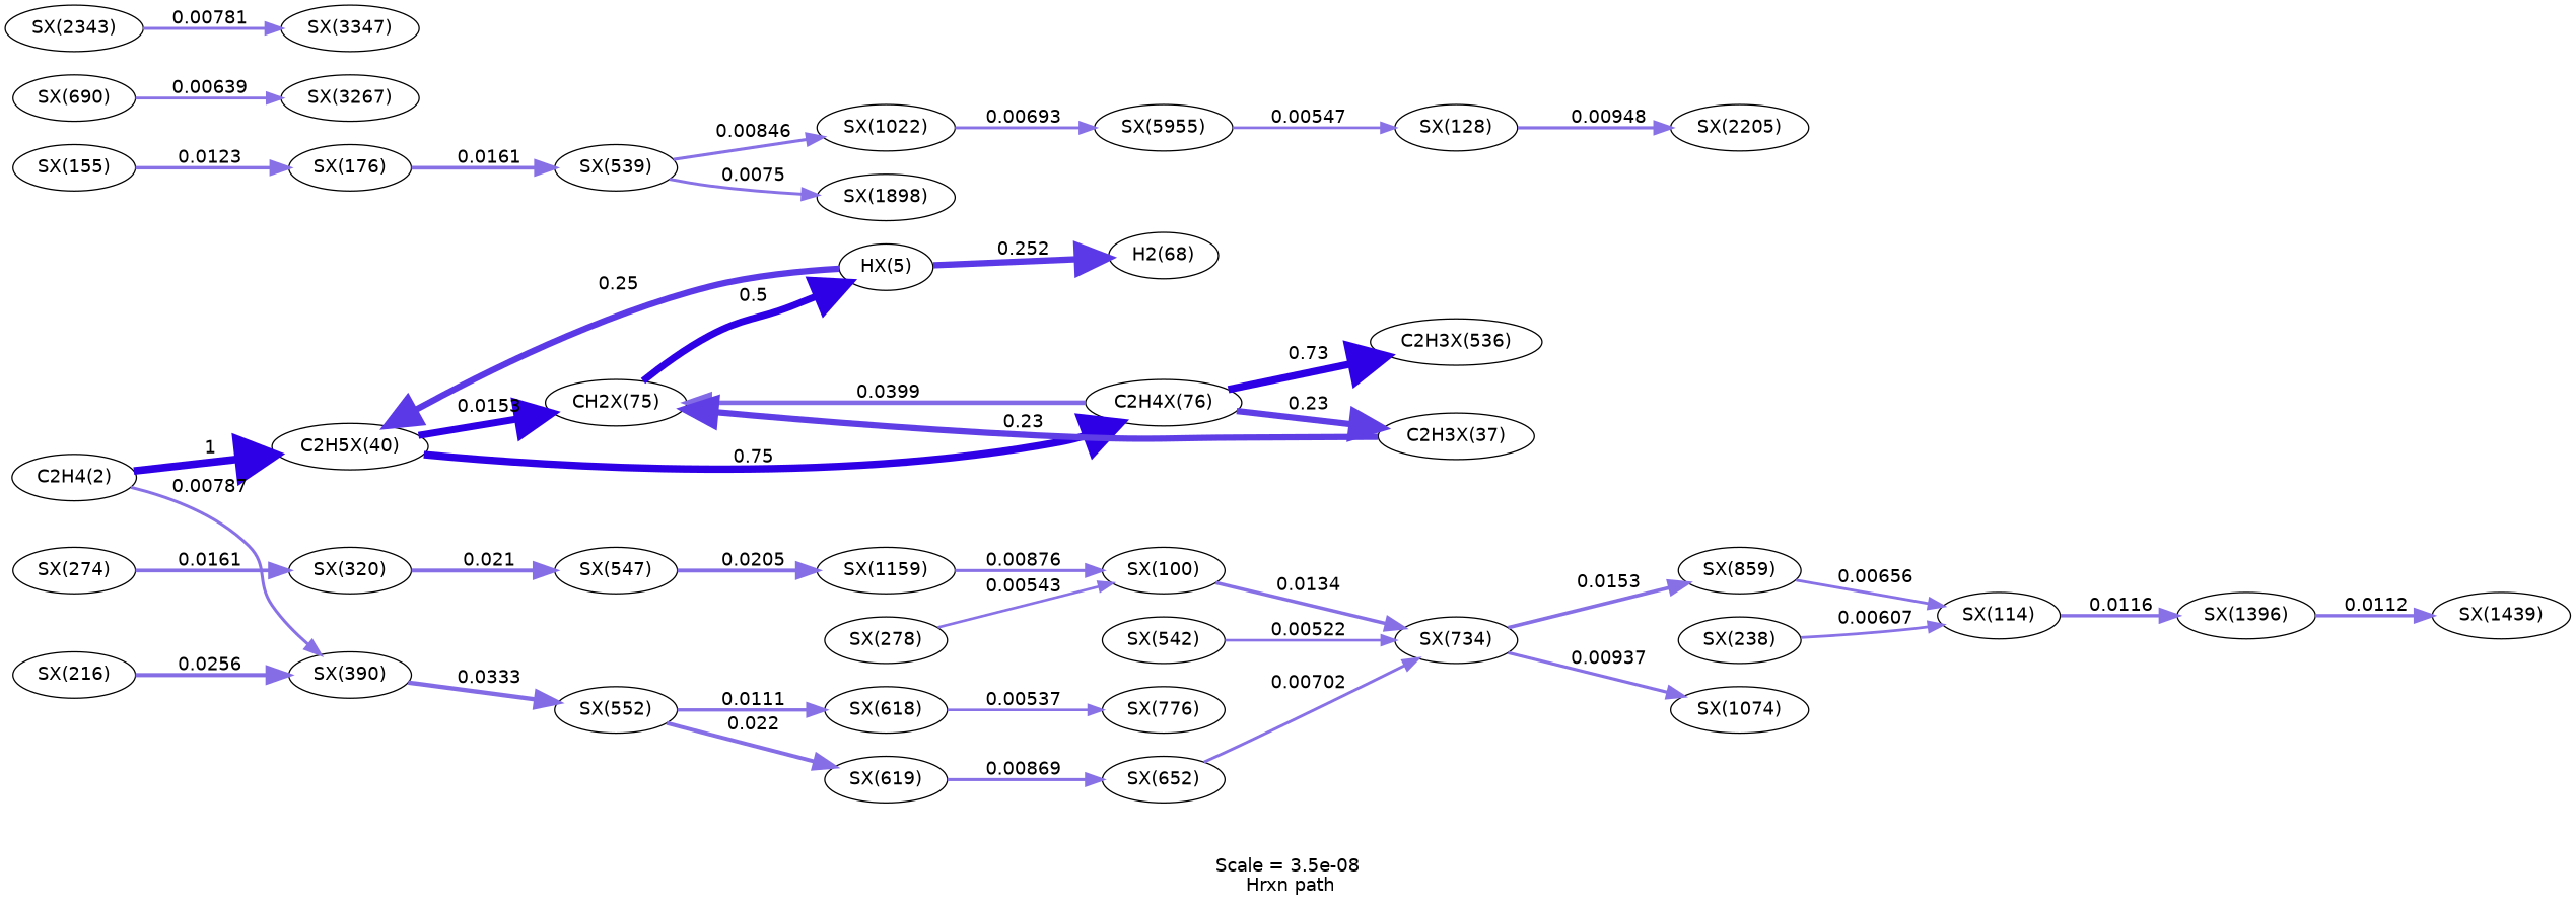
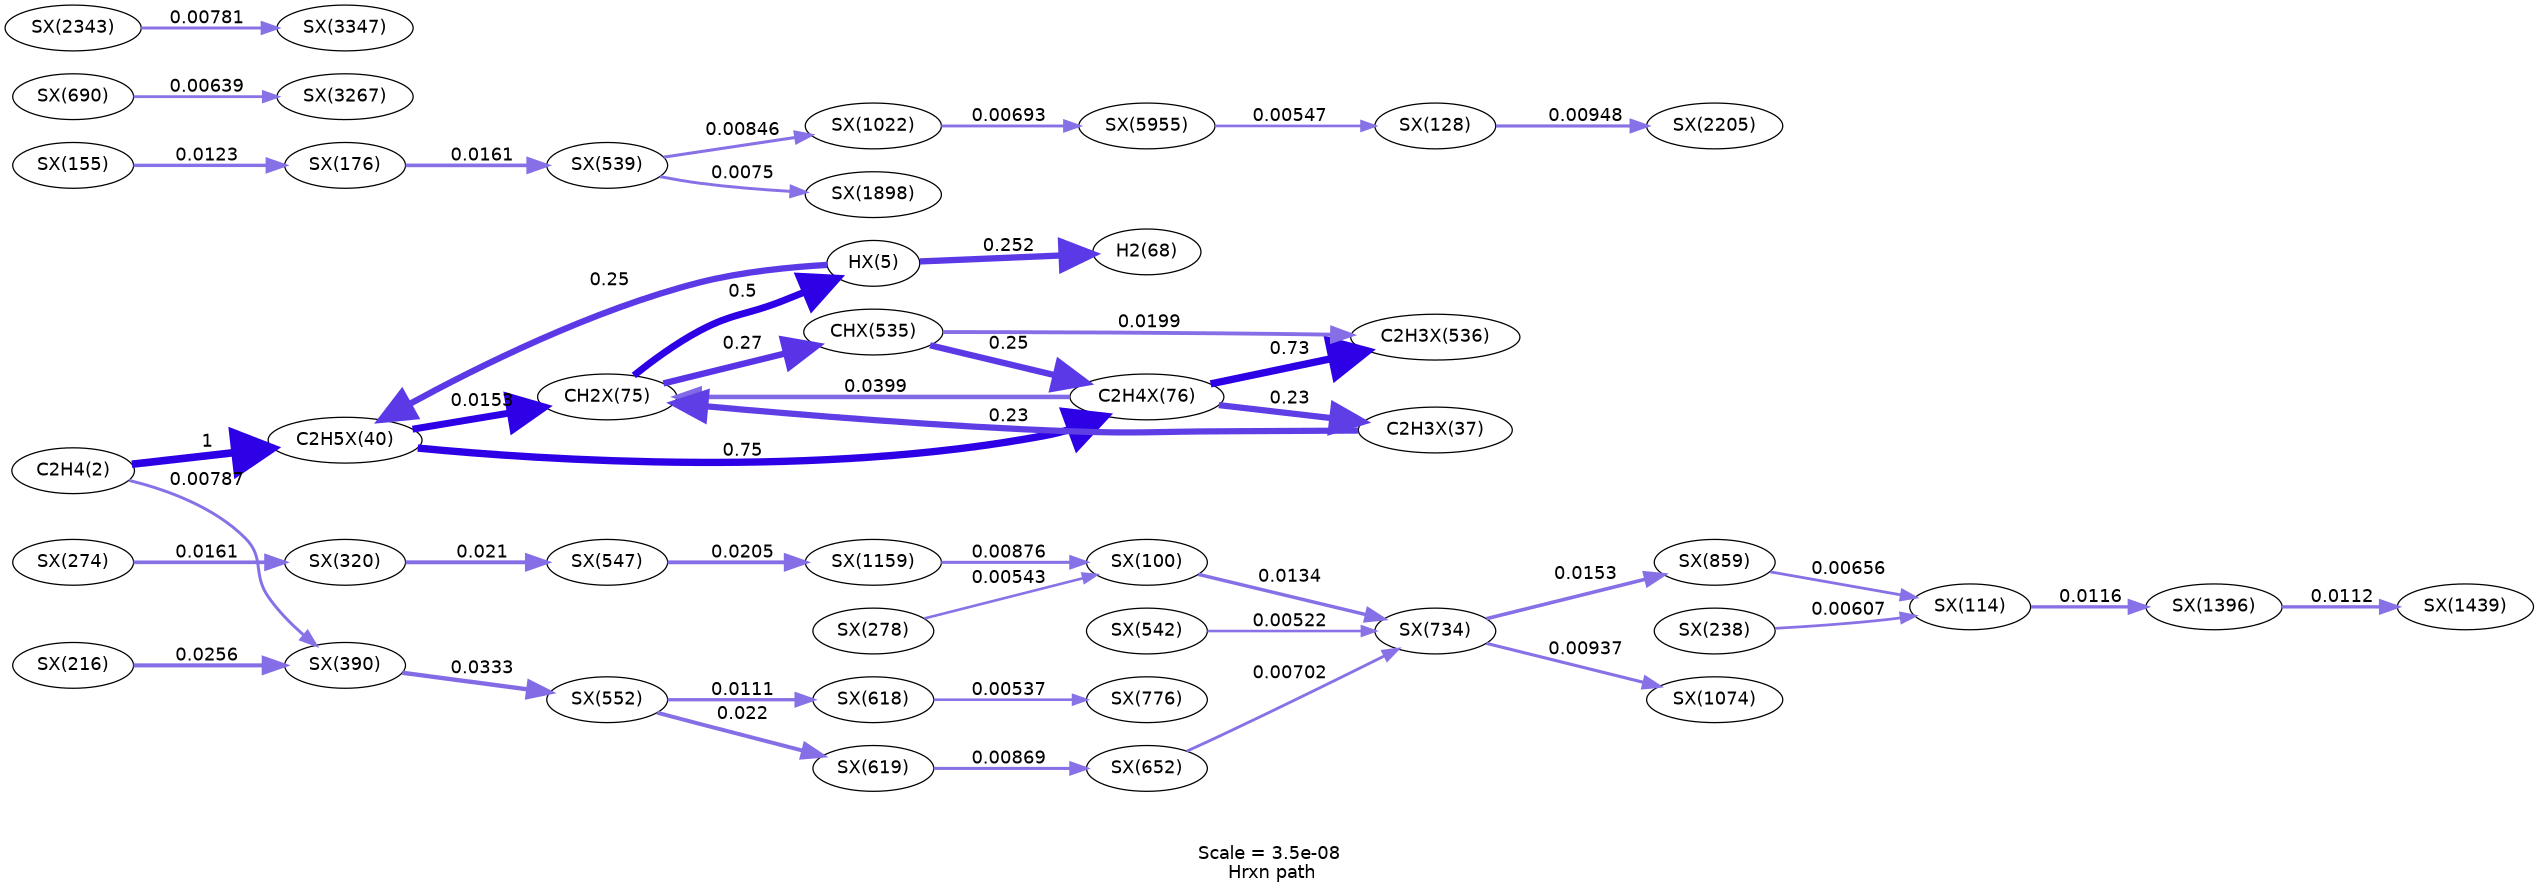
  digraph {
    fontname=Helvetica
    label="Scale = 3.5e-08\l Hrxn path"
    rankdir=LR
    node [fontname=Helvetica]
    edge [arrowsize=2.48 color="0.7, 0.508, 0.9" fontname=Helvetica style="setlinewidth(2.34)"]
    n1 [label="C2H4(2)"]
    n2 [label="C2H5X(40)"]
    n3 [label="SX(390)"]
    n4 [label="CH2X(75)"]
    n5 [label="C2H4X(76)"]
    n6 [label="SX(552)"]
    n7 [label="HX(5)"]
+   n8 [label="CHX(535)"]
    n9 [label="C2H3X(37)"]
    n10 [label="C2H3X(536)"]
    n11 [label="SX(619)"]
    n12 [label="SX(618)"]
    n13 [label="H2(68)"]
    n14 [label="SX(155)"]
    n15 [label="SX(176)"]
    n16 [label="SX(539)"]
    n17 [label="SX(1022)"]
    n18 [label="SX(1898)"]
    n19 [label="SX(274)"]
    n20 [label="SX(320)"]
    n21 [label="SX(547)"]
    n22 [label="SX(1159)"]
    n23 [label="SX(216)"]
    n24 [label="SX(652)"]
    n25 [label="SX(776)"]
    n26 [label="SX(734)"]
    n27 [label="SX(859)"]
    n28 [label="SX(1074)"]
    n29 [label="SX(114)"]
    n30 [label="SX(542)"]
    n31 [label="SX(100)"]
    n32 [label="SX(1396)"]
    n33 [label="SX(278)"]
    n34 [label="SX(1439)"]
    n35 [label="SX(238)"]
    n36 [label="SX(690)"]
    n37 [label="SX(3267)"]
    n38 [label="SX(2343)"]
    n39 [label="SX(3347)"]
    n40 [label="SX(5955)"]
    n41 [label="SX(128)"]
    n42 [label="SX(2205)"]
    n1 -> n2 [arrowsize=3 color="0.7, 1.5, 0.9" label=" 1" style="setlinewidth(6)"]
    n1 -> n3 [arrowsize=1.17 label=" 0.00787"]
    n2 -> n4 [arrowsize=2.74 color="0.7, 1, 0.9" label=" 0.0153" style="setlinewidth(5.48)"]
    n2 -> n5 [arrowsize=2.89 color="0.7, 1.25, 0.9" label=" 0.75" style="setlinewidth(5.78)"]
    n3 -> n6 [arrowsize=1.72 color="0.7, 0.533, 0.9" label=" 0.0333" style="setlinewidth(3.43)"]
    n4 -> n7 [arrowsize=2.74 color="0.7, 1, 0.9" label=" 0.5" style="setlinewidth(5.48)"]
+   n4 -> n8 [arrowsize=2.51 color="0.7, 0.77, 0.9" label=" 0.27" style="setlinewidth(5.01)"]
    n5 -> n4 [arrowsize=1.78 color="0.7, 0.54, 0.9" label=" 0.0399" style="setlinewidth(3.57)"]
    n5 -> n9 [arrowsize=2.45 color="0.7, 0.73, 0.9" label=" 0.23" style="setlinewidth(4.89)"]
    n5 -> n10 [arrowsize=2.88 color="0.7, 1.23, 0.9" label=" 0.73" style="setlinewidth(5.76)"]
    n6 -> n11 [arrowsize=1.56 color="0.7, 0.522, 0.9" label=" 0.022" style="setlinewidth(3.12)"]
    n6 -> n12 [arrowsize=1.3 color="0.7, 0.511, 0.9" label=" 0.0111" style="setlinewidth(2.6)"]
    n7 -> n2 [color="0.7, 0.75, 0.9" label=" 0.25" style="setlinewidth(4.95)"]
    n7 -> n13 [color="0.7, 0.752, 0.9" label=" 0.252" style="setlinewidth(4.96)"]
+   n8 -> n5 [color="0.7, 0.75, 0.9" label=" 0.25" style="setlinewidth(4.95)"]
+   n8 -> n10 [arrowsize=1.52 color="0.7, 0.52, 0.9" label=" 0.0199" style="setlinewidth(3.04)"]
    n9 -> n4 [arrowsize=2.45 color="0.7, 0.73, 0.9" label=" 0.23" style="setlinewidth(4.89)"]
    n11 -> n24 [arrowsize=1.21 color="0.7, 0.509, 0.9" label=" 0.00869" style="setlinewidth(2.42)"]
    n12 -> n25 [arrowsize=1.03 color="0.7, 0.505, 0.9" label=" 0.00537" style="setlinewidth(2.05)"]
    n14 -> n15 [arrowsize=1.34 color="0.7, 0.512, 0.9" label=" 0.0123" style="setlinewidth(2.68)"]
    n15 -> n16 [arrowsize=1.44 color="0.7, 0.516, 0.9" label=" 0.0161" style="setlinewidth(2.88)"]
    n16 -> n17 [arrowsize=1.2 label=" 0.00846" style="setlinewidth(2.4)"]
    n16 -> n18 [arrowsize=1.15 label=" 0.0075" style="setlinewidth(2.31)"]
    n17 -> n40 [arrowsize=1.12 color="0.7, 0.507, 0.9" label=" 0.00693" style="setlinewidth(2.25)"]
    n19 -> n20 [arrowsize=1.44 color="0.7, 0.516, 0.9" label=" 0.0161" style="setlinewidth(2.88)"]
    n20 -> n21 [arrowsize=1.54 color="0.7, 0.521, 0.9" label=" 0.021" style="setlinewidth(3.08)"]
    n21 -> n22 [arrowsize=1.53 color="0.7, 0.52, 0.9" label=" 0.0205" style="setlinewidth(3.06)"]
    n22 -> n31 [arrowsize=1.21 color="0.7, 0.509, 0.9" label=" 0.00876" style="setlinewidth(2.42)"]
    n23 -> n3 [arrowsize=1.62 color="0.7, 0.526, 0.9" label=" 0.0256" style="setlinewidth(3.23)"]
    n24 -> n26 [arrowsize=1.13 color="0.7, 0.507, 0.9" label=" 0.00702" style="setlinewidth(2.26)"]
    n26 -> n27 [arrowsize=1.42 color="0.7, 0.515, 0.9" label=" 0.0153" style="setlinewidth(2.84)"]
    n26 -> n28 [arrowsize=1.24 color="0.7, 0.509, 0.9" label=" 0.00937" style="setlinewidth(2.47)"]
    n27 -> n29 [arrowsize=1.1 color="0.7, 0.507, 0.9" label=" 0.00656" style="setlinewidth(2.21)"]
    n29 -> n32 [arrowsize=1.32 color="0.7, 0.512, 0.9" label=" 0.0116" style="setlinewidth(2.64)"]
    n30 -> n26 [arrowsize=1.02 color="0.7, 0.505, 0.9" label=" 0.00522" style="setlinewidth(2.03)"]
    n31 -> n26 [arrowsize=1.37 color="0.7, 0.513, 0.9" label=" 0.0134" style="setlinewidth(2.74)"]
    n32 -> n34 [arrowsize=1.31 color="0.7, 0.511, 0.9" label=" 0.0112" style="setlinewidth(2.61)"]
    n33 -> n31 [arrowsize=1.03 color="0.7, 0.505, 0.9" label=" 0.00543" style="setlinewidth(2.06)"]
    n35 -> n29 [arrowsize=1.07 color="0.7, 0.506, 0.9" label=" 0.00607" style="setlinewidth(2.15)"]
    n36 -> n37 [arrowsize=1.09 color="0.7, 0.506, 0.9" label=" 0.00639" style="setlinewidth(2.19)"]
    n38 -> n39 [arrowsize=1.17 label=" 0.00781"]
    n40 -> n41 [arrowsize=1.03 color="0.7, 0.505, 0.9" label=" 0.00547" style="setlinewidth(2.07)"]
    n41 -> n42 [arrowsize=1.24 color="0.7, 0.509, 0.9" label=" 0.00948" style="setlinewidth(2.48)"]
  }
